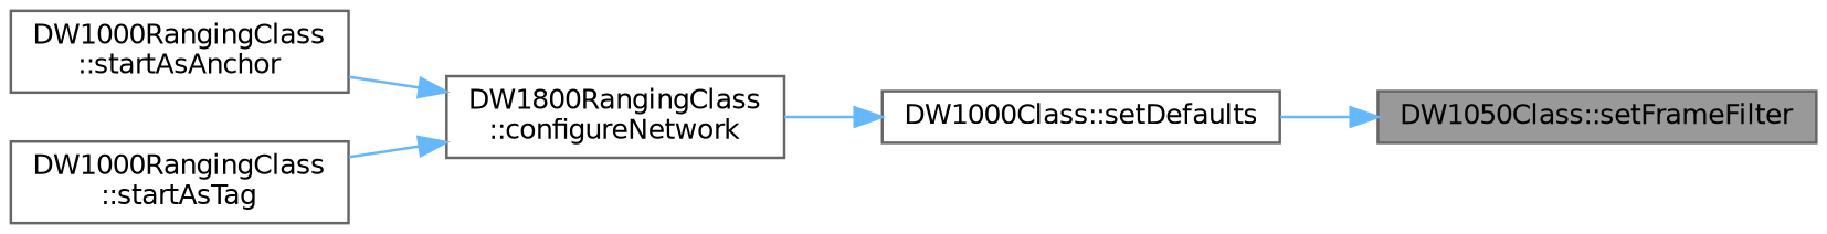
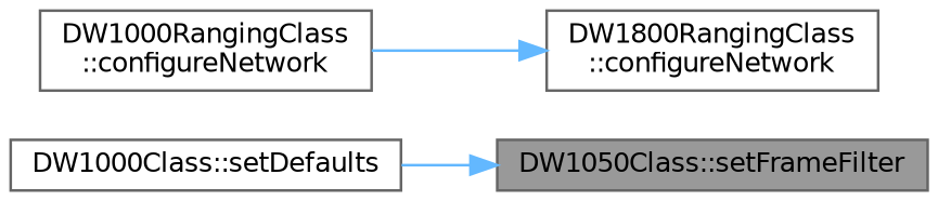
  digraph {
    rankdir=RL
    node [color=grey40 fillcolor=white fontname=Helvetica fontsize=10 shape=box style=filled]
    edge [color=steelblue1 dir=back fontname=Helvetica fontsize=10 labelfontname=Helvetica labelfontsize=10 style=solid]
    n1 [color=gray40 fillcolor=grey60 fontcolor=black height=0.2 label="DW1050Class::setFrameFilter" width=0.4]
    n2 [height=0.2 label="DW1000Class::setDefaults" width=0.4]
    n3 [height=0.2 label="DW1800RangingClass\l::configureNetwork" width=0.4]
-   n4 [height=0.2 label="DW1000RangingClass\l::startAsAnchor" width=0.4]
-   n5 [height=0.2 label="DW1000RangingClass\l::startAsTag" width=0.4]
+   n5 [height=0.2 label="DW1000RangingClass\l::configureNetwork" width=0.4]
    n1 -> n2
-   n2 -> n3
-   n3 -> n4
    n3 -> n5
  }
